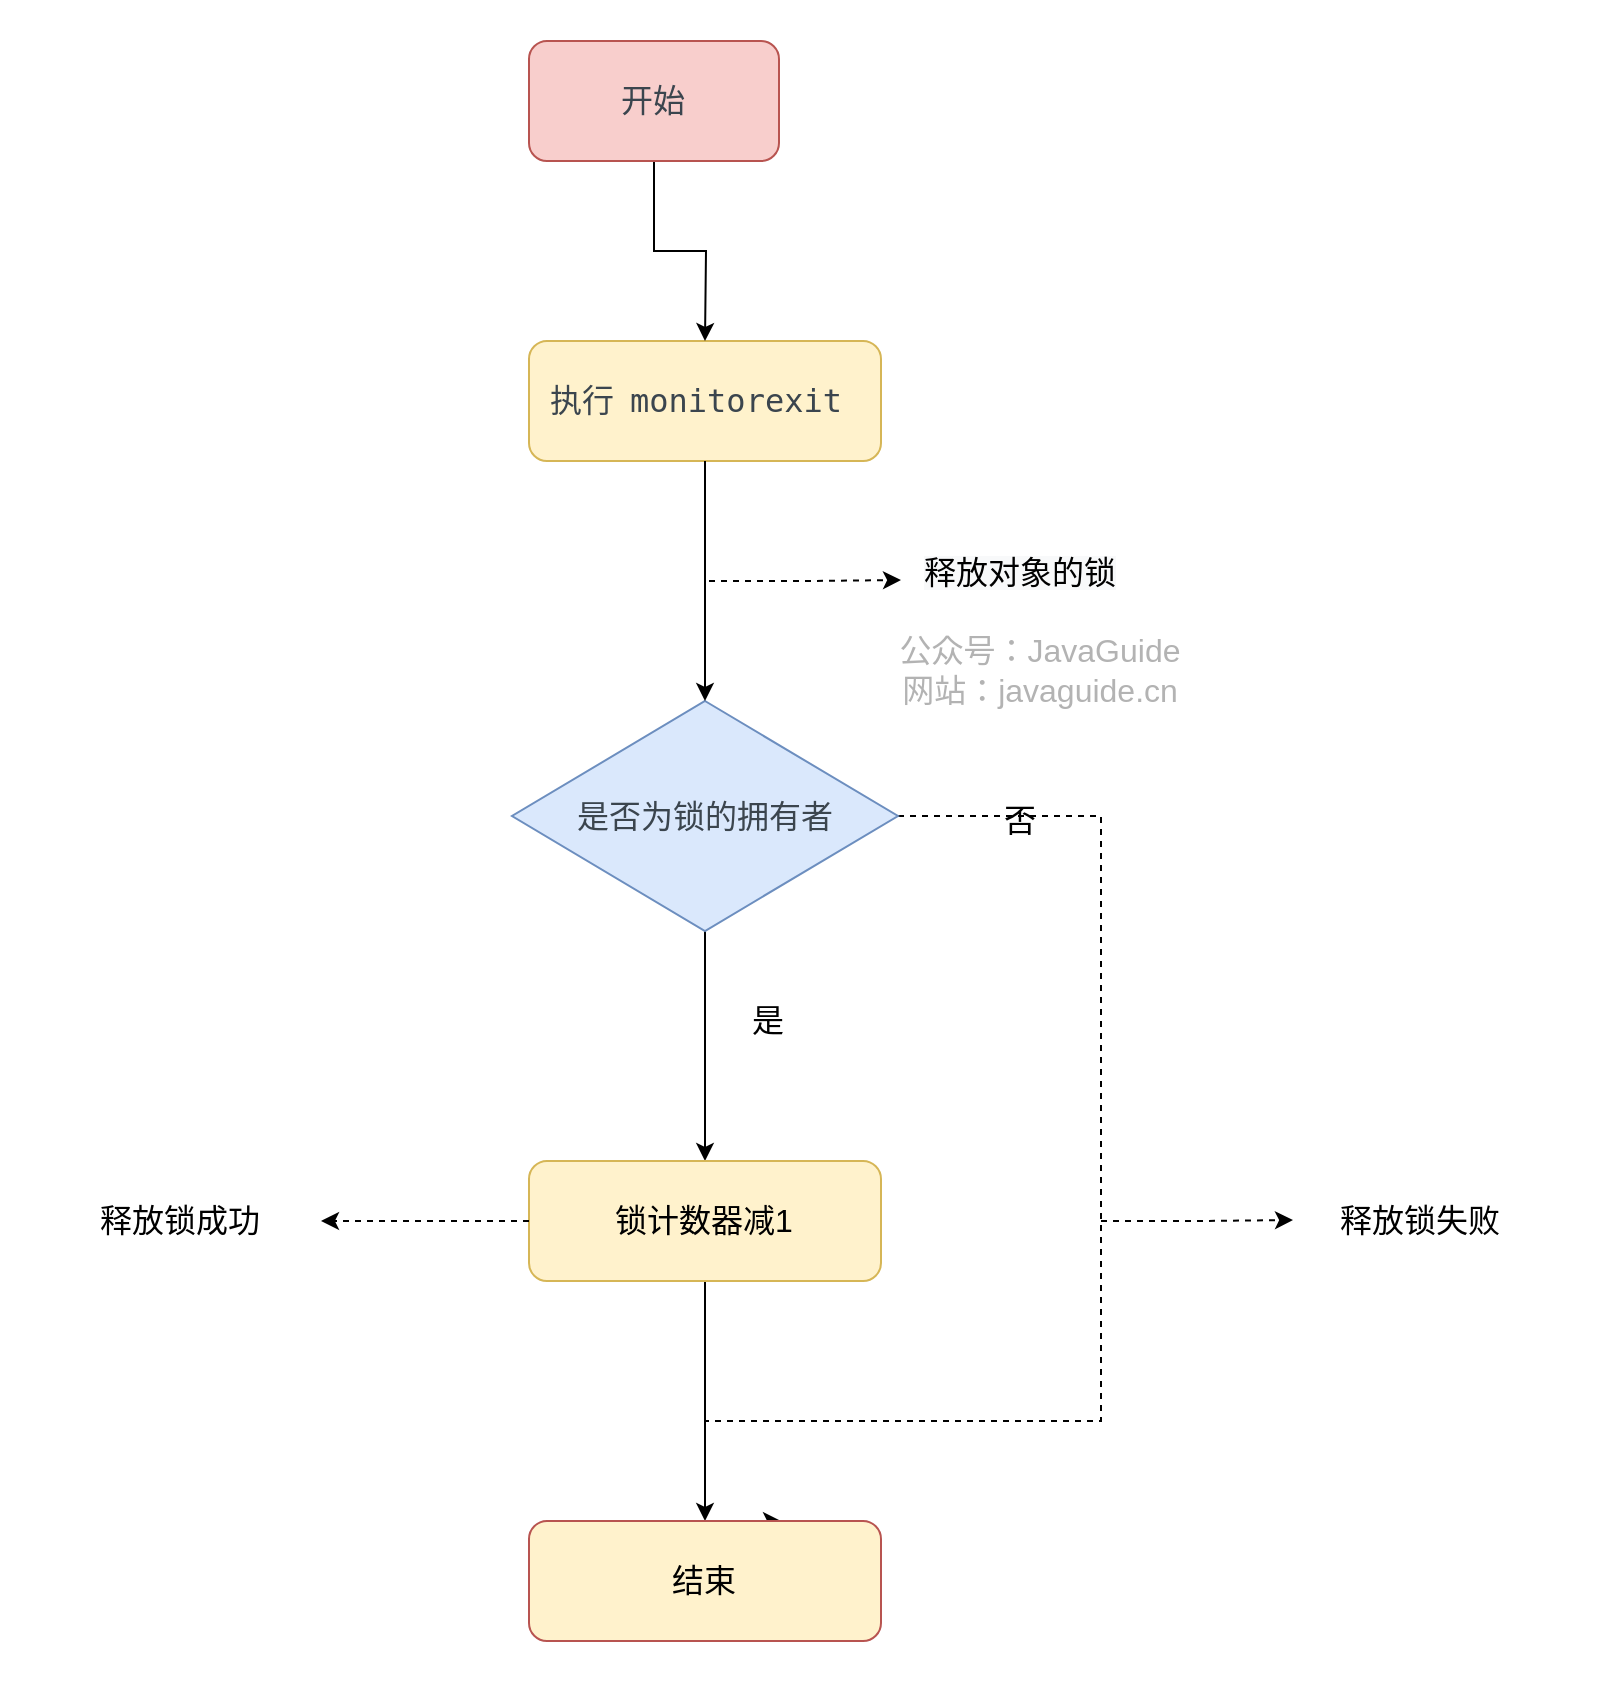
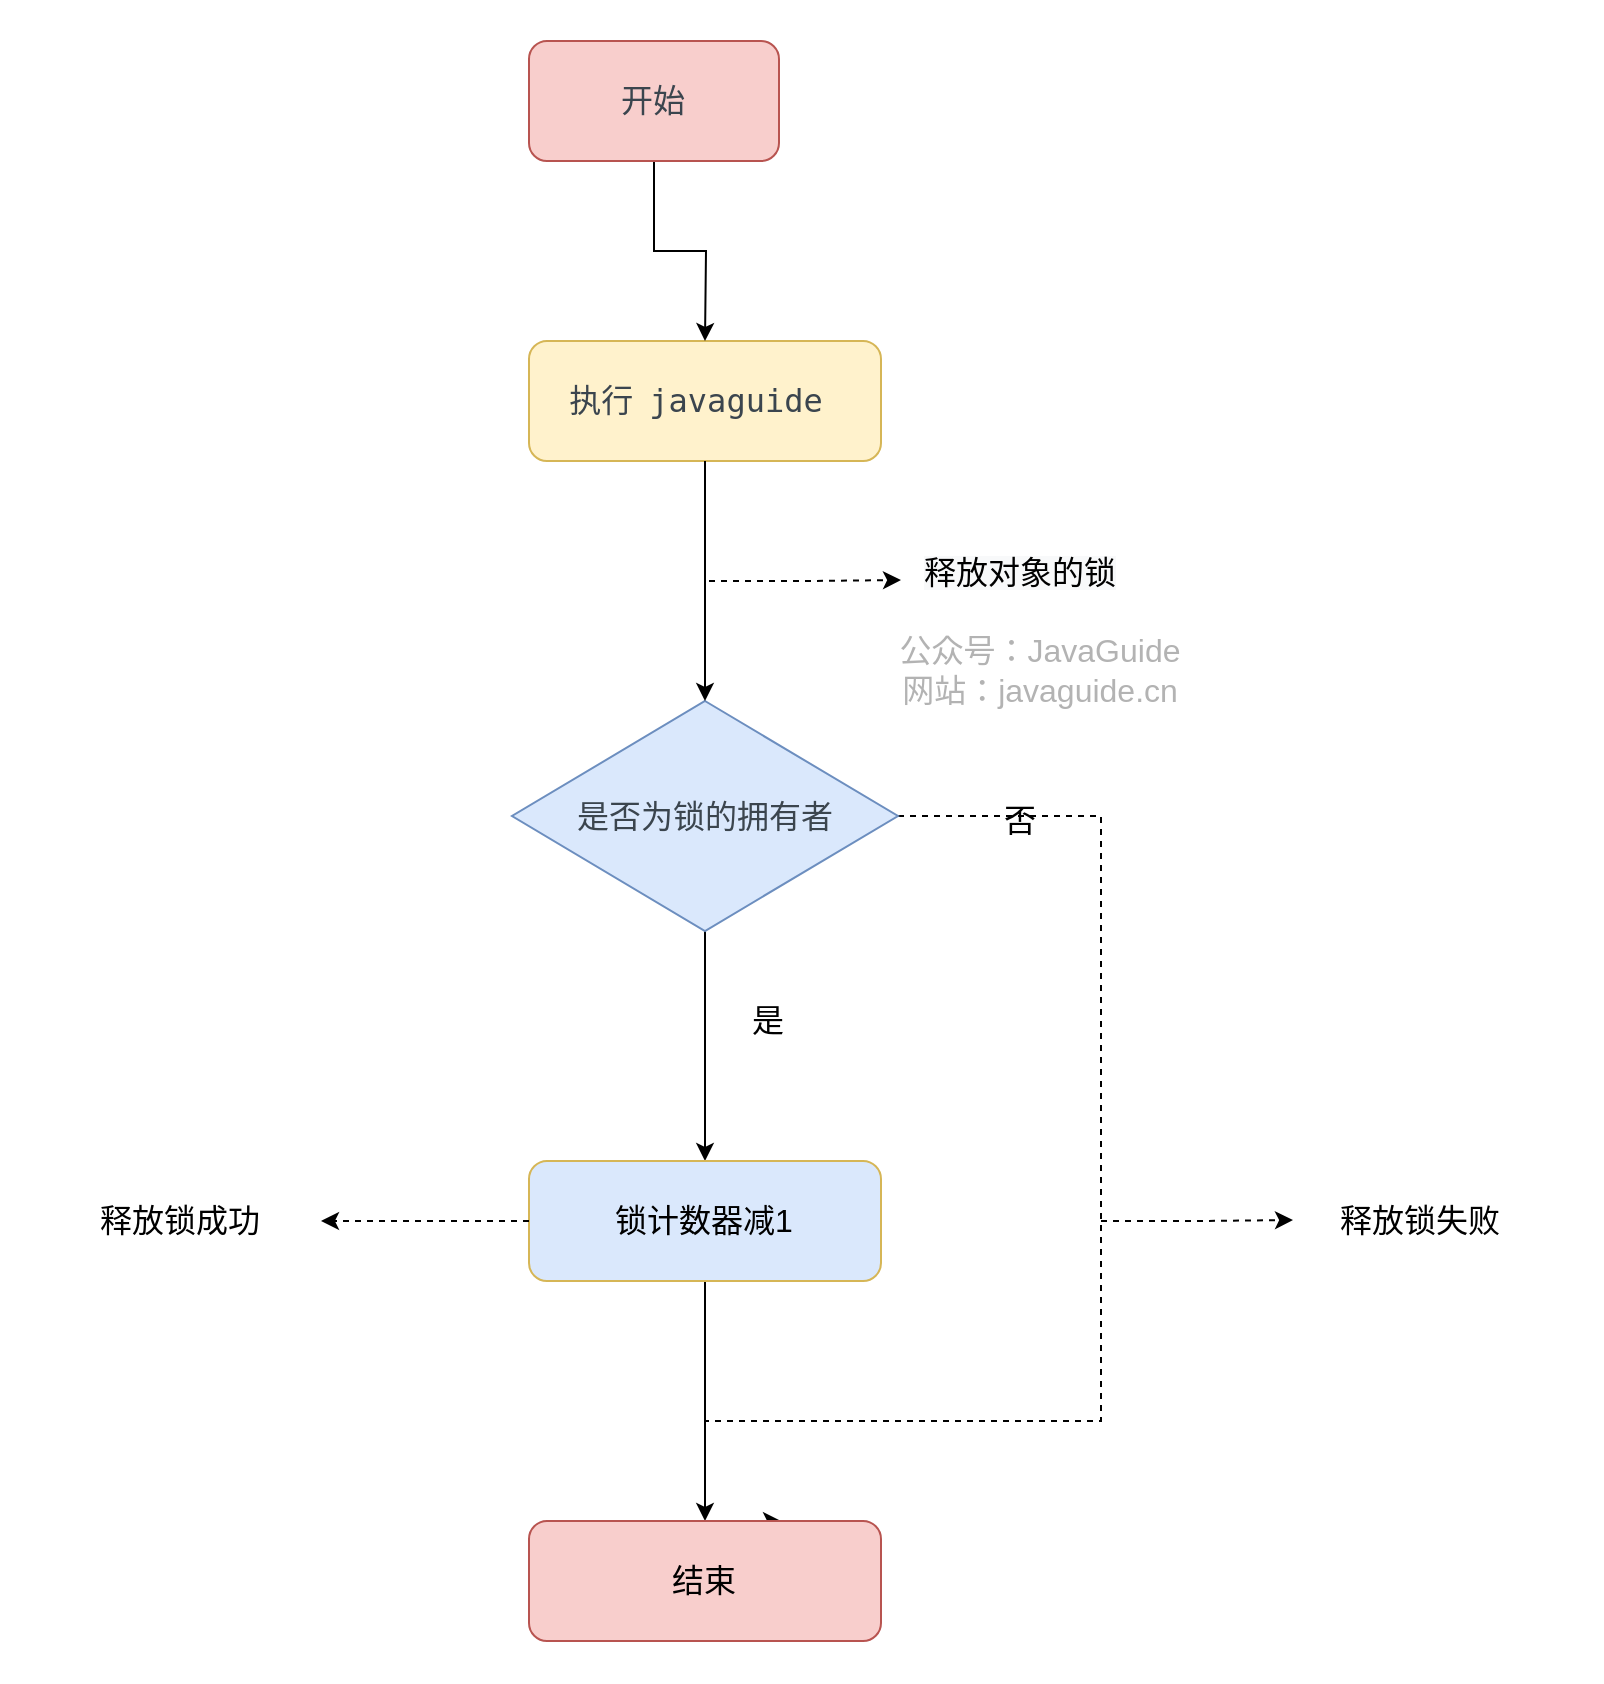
  <mxCell id="0" />
  <mxCell id="1" parent="0" />
- <mxCell id="2" value="&lt;span class=&quot;md-plain md-expand&quot; style=&quot;box-sizing: border-box; color: rgb(59, 69, 78); font-family: roboto, sans-serif; font-size: 16px;&quot;&gt;执行&lt;/span&gt;&lt;span spellcheck=&quot;false&quot; class=&quot;md-pair-s md-expand&quot; style=&quot;box-sizing: border-box; color: rgb(59, 69, 78); font-family: roboto, sans-serif; font-size: 16px;&quot;&gt;&lt;code style=&quot;box-sizing: border-box; padding: 0.25rem 0.5rem; font-size: 16px; border-radius: 0.2rem;&quot;&gt;monitorexit&lt;/code&gt;&lt;/span&gt;" style="rounded=1;whiteSpace=wrap;html=1;shadow=0;sketch=0;fillColor=#fff2cc;strokeColor=#d6b656;fontSize=16;" parent="1" vertex="1"><mxGeometry x="264" y="170" width="176" height="60" as="geometry" /></mxCell>
+ <mxCell id="2" value="&lt;span class=&quot;md-plain md-expand&quot; style=&quot;box-sizing: border-box; color: rgb(59, 69, 78); font-family: roboto, sans-serif; font-size: 16px;&quot;&gt;执行&lt;/span&gt;&lt;span spellcheck=&quot;false&quot; class=&quot;md-pair-s md-expand&quot; style=&quot;box-sizing: border-box; color: rgb(59, 69, 78); font-family: roboto, sans-serif; font-size: 16px;&quot;&gt;&lt;code style=&quot;box-sizing: border-box; padding: 0.25rem 0.5rem; font-size: 16px; border-radius: 0.2rem;&quot;&gt;javaguide&lt;/code&gt;&lt;/span&gt;" style="rounded=1;whiteSpace=wrap;html=1;shadow=0;sketch=0;fillColor=#fff2cc;strokeColor=#d6b656;fontSize=16;" parent="1" vertex="1"><mxGeometry x="264" y="170" width="176" height="60" as="geometry" /></mxCell>
  <mxCell id="3" style="edgeStyle=orthogonalEdgeStyle;rounded=0;orthogonalLoop=1;jettySize=auto;html=1;shadow=0;sketch=0;fontSize=16;" parent="1" source="5" edge="1"><mxGeometry relative="1" as="geometry"><mxPoint x="352" y="580" as="targetPoint" /></mxGeometry></mxCell>
  <mxCell id="4" style="edgeStyle=orthogonalEdgeStyle;rounded=0;orthogonalLoop=1;jettySize=auto;html=1;entryX=0.716;entryY=0;entryDx=0;entryDy=0;fontSize=16;shadow=0;sketch=0;entryPerimeter=0;dashed=1;" parent="1" source="5" target="10" edge="1"><mxGeometry relative="1" as="geometry"><mxPoint x="598" y="580" as="targetPoint" /><Array as="points"><mxPoint x="550" y="408" /><mxPoint x="550" y="710" /><mxPoint x="352" y="710" /><mxPoint x="352" y="760" /></Array></mxGeometry></mxCell>
  <mxCell id="5" value="&lt;span style=&quot;color: rgb(59, 69, 78); font-family: roboto, sans-serif; font-size: 16px;&quot;&gt;是否为锁的拥有者&lt;/span&gt;" style="rhombus;whiteSpace=wrap;html=1;fontSize=16;shadow=0;sketch=0;fillColor=#dae8fc;strokeColor=#6c8ebf;" parent="1" vertex="1"><mxGeometry x="255.5" y="350" width="193" height="115" as="geometry" /></mxCell>
  <mxCell id="6" value="是" style="text;html=1;strokeColor=none;fillColor=none;align=center;verticalAlign=middle;whiteSpace=wrap;rounded=0;fontSize=16;shadow=0;sketch=0;" parent="1" vertex="1"><mxGeometry x="364" y="500" width="40" height="20" as="geometry" /></mxCell>
  <mxCell id="7" value="否" style="text;html=1;strokeColor=none;fillColor=none;align=center;verticalAlign=middle;whiteSpace=wrap;rounded=0;fontSize=16;shadow=0;sketch=0;" parent="1" vertex="1"><mxGeometry x="490" y="400" width="40" height="20" as="geometry" /></mxCell>
  <mxCell id="8" style="edgeStyle=orthogonalEdgeStyle;rounded=0;orthogonalLoop=1;jettySize=auto;html=1;fontSize=16;shadow=0;sketch=0;" parent="1" source="9" edge="1"><mxGeometry relative="1" as="geometry"><mxPoint x="352" y="760" as="targetPoint" /></mxGeometry></mxCell>
- <mxCell id="9" value="锁计数器减1" style="rounded=1;whiteSpace=wrap;html=1;fontSize=16;shadow=0;sketch=0;fillColor=#fff2cc;strokeColor=#d6b656;" parent="1" vertex="1"><mxGeometry x="264" y="580" width="176" height="60" as="geometry" /></mxCell>
- <mxCell id="10" value="结束" style="rounded=1;whiteSpace=wrap;html=1;fontSize=16;shadow=0;sketch=0;fillColor=#fff2cc;strokeColor=#b85450;" parent="1" vertex="1"><mxGeometry x="264" y="760" width="176" height="60" as="geometry" /></mxCell>
+ <mxCell id="9" value="锁计数器减1" style="rounded=1;whiteSpace=wrap;html=1;fontSize=16;shadow=0;sketch=0;fillColor=#dae8fc;strokeColor=#d6b656;" parent="1" vertex="1"><mxGeometry x="264" y="580" width="176" height="60" as="geometry" /></mxCell>
+ <mxCell id="10" value="结束" style="rounded=1;whiteSpace=wrap;html=1;fontSize=16;shadow=0;sketch=0;fillColor=#f8cecc;strokeColor=#b85450;" parent="1" vertex="1"><mxGeometry x="264" y="760" width="176" height="60" as="geometry" /></mxCell>
  <mxCell id="11" style="edgeStyle=orthogonalEdgeStyle;rounded=0;orthogonalLoop=1;jettySize=auto;html=1;shadow=0;sketch=0;fontSize=16;" parent="1" edge="1"><mxGeometry relative="1" as="geometry"><mxPoint x="352" y="350" as="targetPoint" /><mxPoint x="352" y="230" as="sourcePoint" /></mxGeometry></mxCell>
  <mxCell id="12" style="edgeStyle=orthogonalEdgeStyle;rounded=0;orthogonalLoop=1;jettySize=auto;html=1;fontSize=16;sketch=0;" parent="1" source="13" edge="1"><mxGeometry relative="1" as="geometry"><mxPoint x="352" y="170" as="targetPoint" /></mxGeometry></mxCell>
  <mxCell id="13" value="&lt;font color=&quot;#3b454e&quot; face=&quot;roboto, sans-serif&quot; style=&quot;font-size: 16px;&quot;&gt;&lt;span style=&quot;font-size: 16px;&quot;&gt;开始&lt;/span&gt;&lt;/font&gt;" style="rounded=1;whiteSpace=wrap;html=1;shadow=0;sketch=0;fillColor=#f8cecc;strokeColor=#b85450;fontSize=16;" parent="1" vertex="1"><mxGeometry x="264" y="20" width="125" height="60" as="geometry" /></mxCell>
  <mxCell id="14" value="&lt;span style=&quot;color: rgb(0, 0, 0); font-family: helvetica; font-size: 16px; font-style: normal; font-weight: 400; letter-spacing: normal; text-align: center; text-indent: 0px; text-transform: none; word-spacing: 0px; background-color: rgb(248, 249, 250); display: inline; float: none;&quot;&gt;释放对象的锁&lt;/span&gt;" style="text;whiteSpace=wrap;html=1;fontSize=16;sketch=0;" parent="1" vertex="1"><mxGeometry x="460" y="270" width="150" height="40" as="geometry" /></mxCell>
  <mxCell id="15" style="edgeStyle=orthogonalEdgeStyle;rounded=0;orthogonalLoop=1;jettySize=auto;html=1;fontSize=16;dashed=1;sketch=0;" parent="1" edge="1"><mxGeometry relative="1" as="geometry"><mxPoint x="450" y="289.5" as="targetPoint" /><mxPoint x="354" y="290" as="sourcePoint" /><Array as="points"><mxPoint x="402" y="290" /></Array></mxGeometry></mxCell>
  <mxCell id="16" style="edgeStyle=orthogonalEdgeStyle;rounded=0;orthogonalLoop=1;jettySize=auto;html=1;fontSize=16;dashed=1;sketch=0;" parent="1" edge="1"><mxGeometry relative="1" as="geometry"><mxPoint x="160" y="610" as="targetPoint" /><mxPoint x="264" y="610" as="sourcePoint" /></mxGeometry></mxCell>
  <mxCell id="17" value="释放锁成功" style="text;html=1;strokeColor=none;fillColor=none;align=center;verticalAlign=middle;whiteSpace=wrap;rounded=0;fontSize=16;sketch=0;" parent="1" vertex="1"><mxGeometry x="20" y="600" width="140" height="20" as="geometry" /></mxCell>
  <mxCell id="18" style="edgeStyle=orthogonalEdgeStyle;rounded=0;orthogonalLoop=1;jettySize=auto;html=1;fontSize=16;dashed=1;sketch=0;" parent="1" edge="1"><mxGeometry relative="1" as="geometry"><mxPoint x="646" y="609.5" as="targetPoint" /><mxPoint x="550" y="610" as="sourcePoint" /><Array as="points"><mxPoint x="598" y="610" /></Array></mxGeometry></mxCell>
  <mxCell id="19" value="释放锁失败" style="text;html=1;strokeColor=none;fillColor=none;align=center;verticalAlign=middle;whiteSpace=wrap;rounded=0;fontSize=16;sketch=0;" parent="1" vertex="1"><mxGeometry x="640" y="600" width="140" height="20" as="geometry" /></mxCell>
  <mxCell id="20" value="公众号：JavaGuide&lt;br style=&quot;font-size: 16px;&quot;&gt;网站：javaguide.cn" style="text;html=1;strokeColor=none;fillColor=none;align=center;verticalAlign=middle;whiteSpace=wrap;rounded=0;labelBackgroundColor=none;fontSize=16;fontColor=#B3B3B3;rotation=0;sketch=0;shadow=0;" parent="1" vertex="1"><mxGeometry x="430" y="330" width="180" height="10" as="geometry" /></mxCell>
